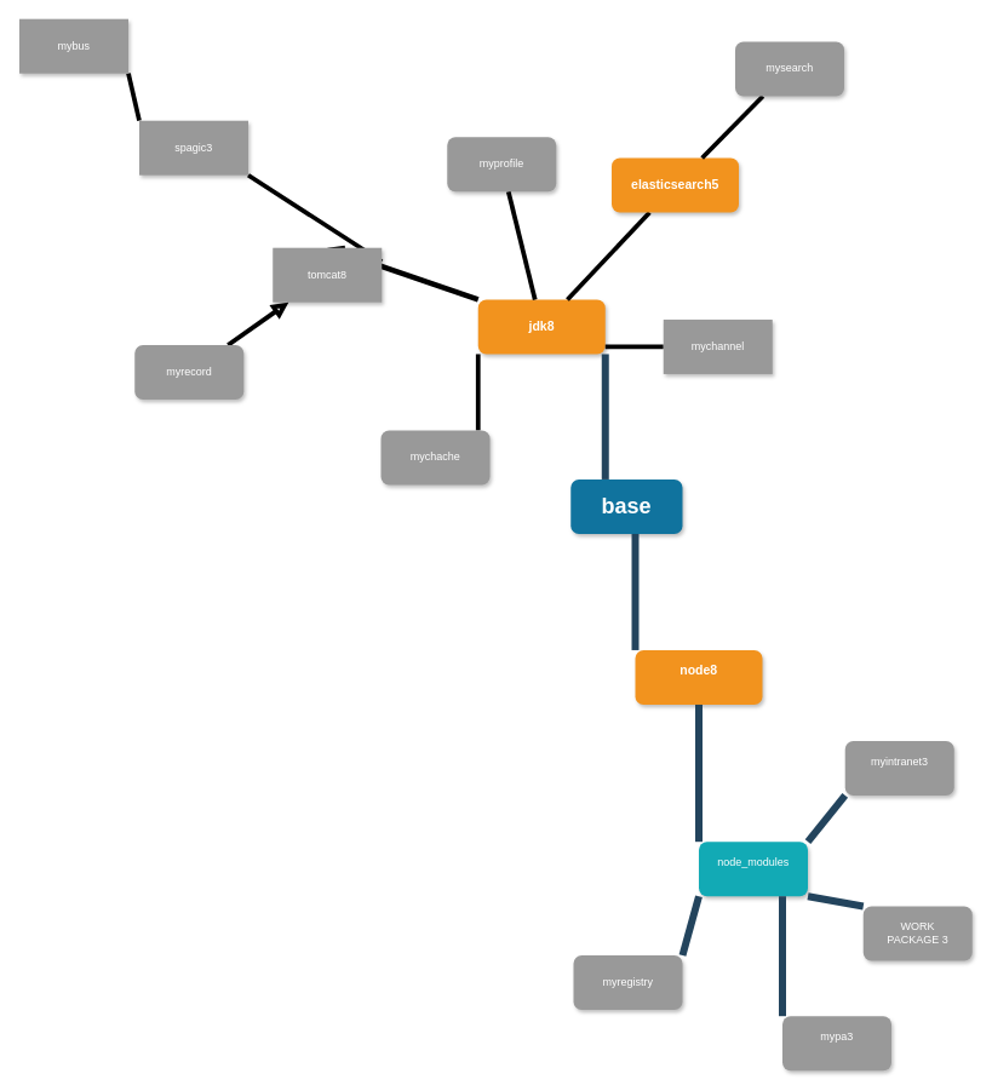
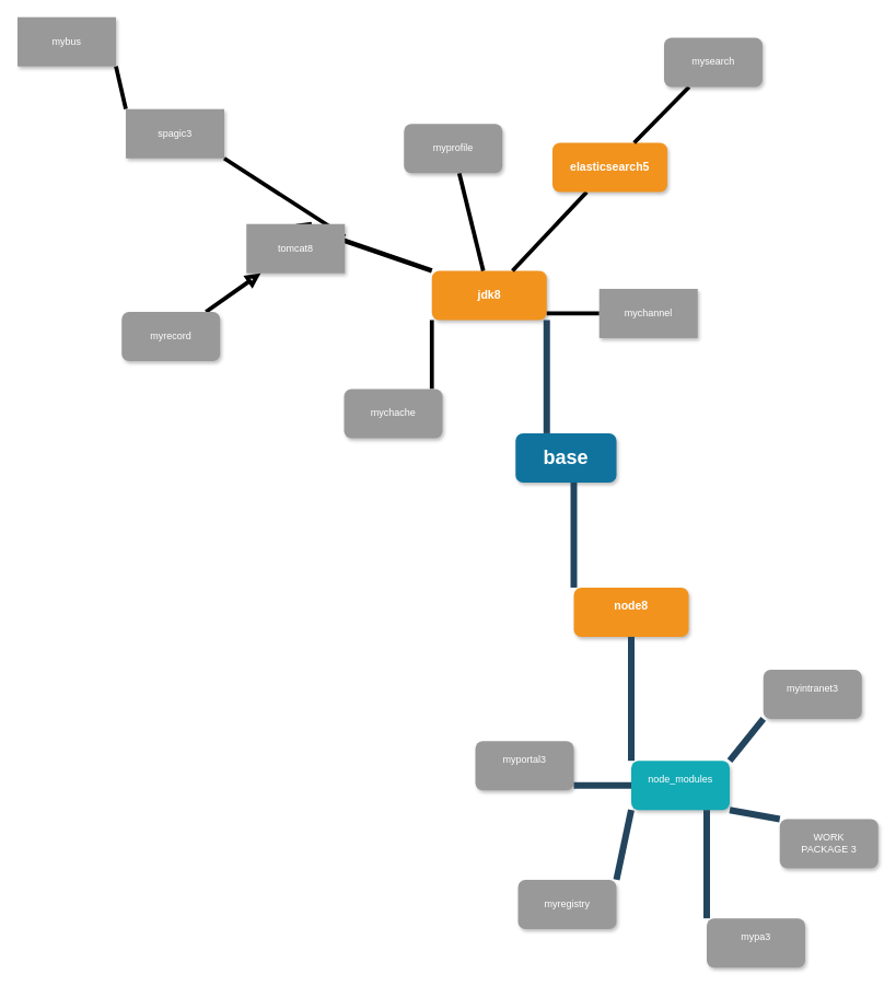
  <mxCell id="0" />
  <mxCell id="1" parent="0" />
  <mxCell id="2" value="base" style="whiteSpace=wrap;rounded=1;shadow=1;fillColor=#10739E;strokeColor=none;fontColor=#FFFFFF;fontStyle=1;fontSize=24" parent="1" vertex="1"><mxGeometry x="627.84" y="527.269" width="123" height="60" as="geometry" /></mxCell>
  <mxCell id="3" value="node8&#10;" style="whiteSpace=wrap;rounded=1;fillColor=#F2931E;strokeColor=none;shadow=1;fontColor=#FFFFFF;fontStyle=1;fontSize=14" parent="1" vertex="1"><mxGeometry x="698.84" y="715.269" width="140" height="60" as="geometry" /></mxCell>
  <mxCell id="4" style="edgeStyle=orthogonalEdgeStyle;rounded=0;orthogonalLoop=1;jettySize=auto;html=1;entryX=0.5;entryY=0;entryDx=0;entryDy=0;strokeWidth=6;noEdgeStyle=1;orthogonal=1;endArrow=open;endFill=0;" edge="1" parent="1" source="5" target="28"><mxGeometry relative="1" as="geometry" /></mxCell>
  <mxCell id="5" value="jdk8" style="whiteSpace=wrap;rounded=1;fillColor=#F2931E;strokeColor=none;shadow=1;fontColor=#FFFFFF;fontStyle=1;fontSize=14" parent="1" vertex="1"><mxGeometry x="525.84" y="329.269" width="140" height="60" as="geometry" /></mxCell>
  <mxCell id="6" value="node_modules&#10;" style="whiteSpace=wrap;rounded=1;fillColor=#12AAB5;strokeColor=none;shadow=1;fontColor=#FFFFFF;" parent="1" vertex="1"><mxGeometry x="768.84" y="926.269" width="120" height="60" as="geometry" /></mxCell>
+ <mxCell id="7" value="myportal3&#10;" style="whiteSpace=wrap;rounded=1;fillColor=#999999;strokeColor=none;shadow=1;fontColor=#FFFFFF;fontStyle=0" parent="1" vertex="1"><mxGeometry x="578.84" y="902.269" width="120" height="60" as="geometry" /></mxCell>
  <mxCell id="8" value="mypa3&#10;" style="whiteSpace=wrap;rounded=1;fillColor=#999999;strokeColor=none;shadow=1;fontColor=#FFFFFF;fontStyle=0" parent="1" vertex="1"><mxGeometry x="860.84" y="1118.269" width="120" height="60" as="geometry" /></mxCell>
  <mxCell id="9" value="WORK&#10;PACKAGE 3" style="whiteSpace=wrap;rounded=1;fillColor=#999999;strokeColor=none;shadow=1;fontColor=#FFFFFF;fontStyle=0" parent="1" vertex="1"><mxGeometry x="949.84" y="997.269" width="120" height="60" as="geometry" /></mxCell>
- <mxCell id="10" value="myregistry" style="whiteSpace=wrap;rounded=1;fillColor=#999999;strokeColor=none;shadow=1;fontColor=#FFFFFF;fontStyle=0" parent="1" vertex="1"><mxGeometry x="630.84" y="1051.269" width="120" height="60" as="geometry" /></mxCell>
+ <mxCell id="10" value="myregistry" style="whiteSpace=wrap;rounded=1;fillColor=#999999;strokeColor=none;shadow=1;fontColor=#FFFFFF;fontStyle=0" parent="1" vertex="1"><mxGeometry x="630.84" y="1071.269" width="120" height="60" as="geometry" /></mxCell>
  <mxCell id="11" value="myintranet3&#10;" style="whiteSpace=wrap;rounded=1;fillColor=#999999;strokeColor=none;shadow=1;fontColor=#FFFFFF;fontStyle=0" parent="1" vertex="1"><mxGeometry x="929.84" y="815.269" width="120" height="60" as="geometry" /></mxCell>
  <mxCell id="12" value="" style="edgeStyle=elbowEdgeStyle;elbow=vertical;rounded=0;fontColor=#000000;endArrow=none;endFill=0;strokeWidth=8;strokeColor=#23445D;noEdgeStyle=1;orthogonal=1;" parent="1" source="3" target="6" edge="1"><mxGeometry width="100" height="100" relative="1" as="geometry"><mxPoint x="91" y="737" as="sourcePoint" /><mxPoint x="191" y="637" as="targetPoint" /></mxGeometry></mxCell>
+ <mxCell id="13" value="" style="edgeStyle=elbowEdgeStyle;elbow=horizontal;rounded=0;fontColor=#000000;endArrow=none;endFill=0;strokeWidth=8;strokeColor=#23445D;noEdgeStyle=1;orthogonal=1;" parent="1" source="6" target="7" edge="1"><mxGeometry width="100" height="100" relative="1" as="geometry"><mxPoint x="81" y="927" as="sourcePoint" /><mxPoint x="181" y="827" as="targetPoint" /></mxGeometry></mxCell>
  <mxCell id="14" value="" style="edgeStyle=elbowEdgeStyle;elbow=horizontal;rounded=0;fontColor=#000000;endArrow=none;endFill=0;strokeWidth=8;strokeColor=#23445D;noEdgeStyle=1;orthogonal=1;" parent="1" source="6" target="8" edge="1"><mxGeometry width="100" height="100" relative="1" as="geometry"><mxPoint x="151" y="787" as="sourcePoint" /><mxPoint x="151" y="887" as="targetPoint" /></mxGeometry></mxCell>
  <mxCell id="15" value="" style="edgeStyle=elbowEdgeStyle;elbow=horizontal;rounded=0;fontColor=#000000;endArrow=none;endFill=0;strokeWidth=8;strokeColor=#23445D;noEdgeStyle=1;orthogonal=1;" parent="1" source="6" target="11" edge="1"><mxGeometry width="100" height="100" relative="1" as="geometry"><mxPoint x="151" y="787" as="sourcePoint" /><mxPoint x="151" y="887" as="targetPoint" /></mxGeometry></mxCell>
  <mxCell id="16" value="" style="edgeStyle=elbowEdgeStyle;elbow=horizontal;rounded=0;fontColor=#000000;endArrow=none;endFill=0;strokeWidth=8;strokeColor=#23445D;noEdgeStyle=1;orthogonal=1;" parent="1" source="6" target="10" edge="1"><mxGeometry width="100" height="100" relative="1" as="geometry"><mxPoint x="171" y="807" as="sourcePoint" /><mxPoint x="171" y="907" as="targetPoint" /></mxGeometry></mxCell>
  <mxCell id="17" value="" style="edgeStyle=elbowEdgeStyle;elbow=horizontal;rounded=0;fontColor=#000000;endArrow=none;endFill=0;strokeWidth=8;strokeColor=#23445D;noEdgeStyle=1;orthogonal=1;" parent="1" source="6" target="9" edge="1"><mxGeometry width="100" height="100" relative="1" as="geometry"><mxPoint x="181" y="817" as="sourcePoint" /><mxPoint x="181" y="917" as="targetPoint" /></mxGeometry></mxCell>
  <mxCell id="18" value="" style="edgeStyle=elbowEdgeStyle;elbow=vertical;rounded=0;fontColor=#000000;endArrow=none;endFill=0;strokeWidth=8;strokeColor=#23445D;noEdgeStyle=1;orthogonal=1;" parent="1" source="2" target="3" edge="1"><mxGeometry width="100" height="100" relative="1" as="geometry"><mxPoint x="611" y="587" as="sourcePoint" /><mxPoint x="711" y="487" as="targetPoint" /></mxGeometry></mxCell>
  <mxCell id="19" value="" style="edgeStyle=elbowEdgeStyle;elbow=vertical;rounded=0;fontColor=#000000;endArrow=none;endFill=0;strokeWidth=8;strokeColor=#23445D;noEdgeStyle=1;orthogonal=1;" parent="1" source="2" target="5" edge="1"><mxGeometry width="100" height="100" relative="1" as="geometry"><mxPoint x="621" y="597" as="sourcePoint" /><mxPoint x="721" y="497" as="targetPoint" /></mxGeometry></mxCell>
  <mxCell id="20" style="edgeStyle=orthogonalEdgeStyle;rounded=0;orthogonalLoop=1;jettySize=auto;html=1;endArrow=none;endFill=0;strokeWidth=5;noEdgeStyle=1;orthogonal=1;" edge="1" parent="1" source="21" target="5"><mxGeometry relative="1" as="geometry"><Array as="points" /></mxGeometry></mxCell>
  <mxCell id="21" value="mychannel" style="whiteSpace=wrap;rounded=1;fillColor=#999999;strokeColor=none;shadow=1;fontColor=#FFFFFF;fontStyle=0;arcSize=0;" vertex="1" parent="1"><mxGeometry x="729.84" y="351.269" width="120" height="60" as="geometry" /></mxCell>
  <mxCell id="22" style="edgeStyle=orthogonalEdgeStyle;rounded=0;orthogonalLoop=1;jettySize=auto;html=1;endArrow=none;endFill=0;strokeWidth=5;noEdgeStyle=1;orthogonal=1;" edge="1" parent="1" source="23" target="5"><mxGeometry relative="1" as="geometry"><Array as="points" /></mxGeometry></mxCell>
  <mxCell id="23" value="mychache" style="whiteSpace=wrap;rounded=1;fillColor=#999999;strokeColor=none;shadow=1;fontColor=#FFFFFF;fontStyle=0" vertex="1" parent="1"><mxGeometry x="418.84" y="473.269" width="120" height="60" as="geometry" /></mxCell>
  <mxCell id="24" style="edgeStyle=orthogonalEdgeStyle;rounded=0;orthogonalLoop=1;jettySize=auto;html=1;endArrow=none;endFill=0;strokeWidth=5;noEdgeStyle=1;orthogonal=1;" edge="1" parent="1" source="25" target="27"><mxGeometry relative="1" as="geometry"><Array as="points" /></mxGeometry></mxCell>
  <mxCell id="25" value="mybus" style="whiteSpace=wrap;rounded=1;fillColor=#999999;strokeColor=none;shadow=1;fontColor=#FFFFFF;fontStyle=0;arcSize=0;" vertex="1" parent="1"><mxGeometry x="20.84" y="20.269" width="120" height="60" as="geometry" /></mxCell>
  <mxCell id="26" style="edgeStyle=orthogonalEdgeStyle;rounded=0;orthogonalLoop=1;jettySize=auto;html=1;entryX=1;entryY=0.25;entryDx=0;entryDy=0;endArrow=none;endFill=0;strokeWidth=5;noEdgeStyle=1;orthogonal=1;" edge="1" parent="1" source="27" target="28"><mxGeometry relative="1" as="geometry"><Array as="points" /></mxGeometry></mxCell>
  <mxCell id="27" value="spagic3" style="whiteSpace=wrap;rounded=1;fillColor=#999999;strokeColor=none;shadow=1;fontColor=#FFFFFF;fontStyle=0;arcSize=0;" vertex="1" parent="1"><mxGeometry x="152.84" y="132.269" width="120" height="60" as="geometry" /></mxCell>
  <mxCell id="28" value="tomcat8" style="whiteSpace=wrap;rounded=1;fillColor=#999999;strokeColor=none;shadow=1;fontColor=#FFFFFF;fontStyle=0;arcSize=0;" vertex="1" parent="1"><mxGeometry x="299.84" y="272.269" width="120" height="60" as="geometry" /></mxCell>
  <mxCell id="29" style="edgeStyle=orthogonalEdgeStyle;rounded=0;orthogonalLoop=1;jettySize=auto;html=1;strokeWidth=5;endArrow=none;endFill=0;noEdgeStyle=1;" edge="1" parent="1" source="30" target="5"><mxGeometry relative="1" as="geometry" /></mxCell>
  <mxCell id="30" value="myprofile" style="whiteSpace=wrap;rounded=1;fillColor=#999999;strokeColor=none;shadow=1;fontColor=#FFFFFF;fontStyle=0" vertex="1" parent="1"><mxGeometry x="491.84" y="150.269" width="120" height="60" as="geometry" /></mxCell>
  <mxCell id="31" style="edgeStyle=orthogonalEdgeStyle;rounded=0;orthogonalLoop=1;jettySize=auto;html=1;endArrow=block;endFill=0;strokeWidth=5;noEdgeStyle=1;" edge="1" parent="1" source="32" target="28"><mxGeometry relative="1" as="geometry" /></mxCell>
  <mxCell id="32" value="myrecord" style="whiteSpace=wrap;rounded=1;fillColor=#999999;strokeColor=none;shadow=1;fontColor=#FFFFFF;fontStyle=0" vertex="1" parent="1"><mxGeometry x="147.84" y="379.269" width="120" height="60" as="geometry" /></mxCell>
  <mxCell id="33" style="edgeStyle=orthogonalEdgeStyle;rounded=0;orthogonalLoop=1;jettySize=auto;html=1;endArrow=none;endFill=0;strokeWidth=5;noEdgeStyle=1;" edge="1" parent="1" source="34" target="5"><mxGeometry relative="1" as="geometry" /></mxCell>
  <mxCell id="34" value="elasticsearch5" style="whiteSpace=wrap;rounded=1;fillColor=#F2931E;strokeColor=none;shadow=1;fontColor=#FFFFFF;fontStyle=1;fontSize=14" vertex="1" parent="1"><mxGeometry x="672.84" y="173.269" width="140" height="60" as="geometry" /></mxCell>
  <mxCell id="35" style="edgeStyle=orthogonalEdgeStyle;rounded=0;orthogonalLoop=1;jettySize=auto;html=1;endArrow=none;endFill=0;strokeWidth=5;noEdgeStyle=1;" edge="1" parent="1" source="36" target="34"><mxGeometry relative="1" as="geometry" /></mxCell>
  <mxCell id="36" value="mysearch" style="whiteSpace=wrap;rounded=1;fillColor=#999999;strokeColor=none;shadow=1;fontColor=#FFFFFF;fontStyle=0" vertex="1" parent="1"><mxGeometry x="808.84" y="45.269" width="120" height="60" as="geometry" /></mxCell>
